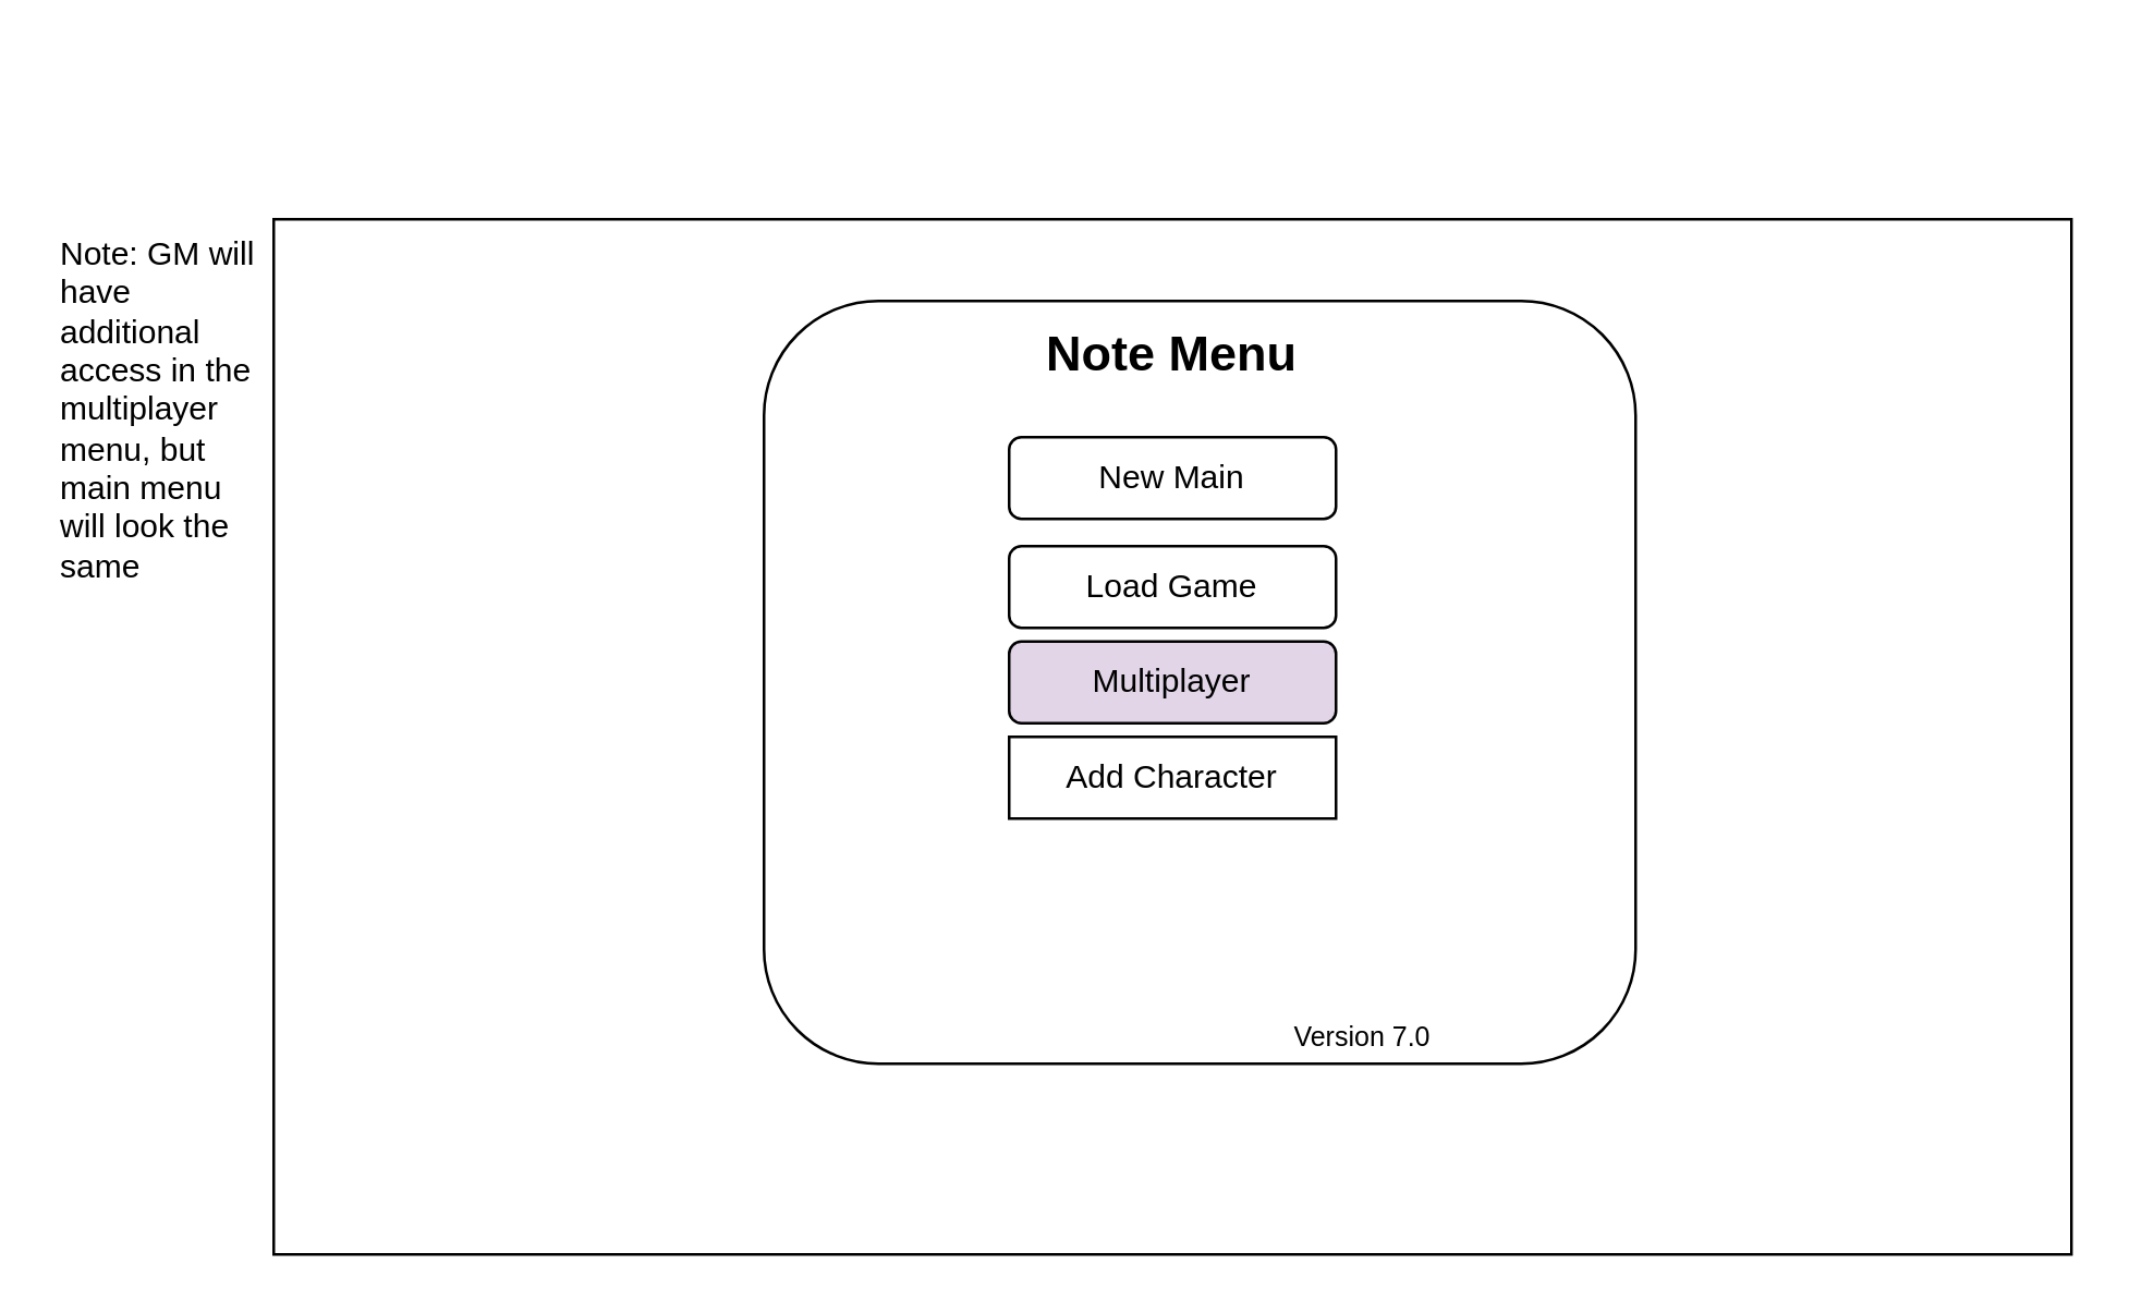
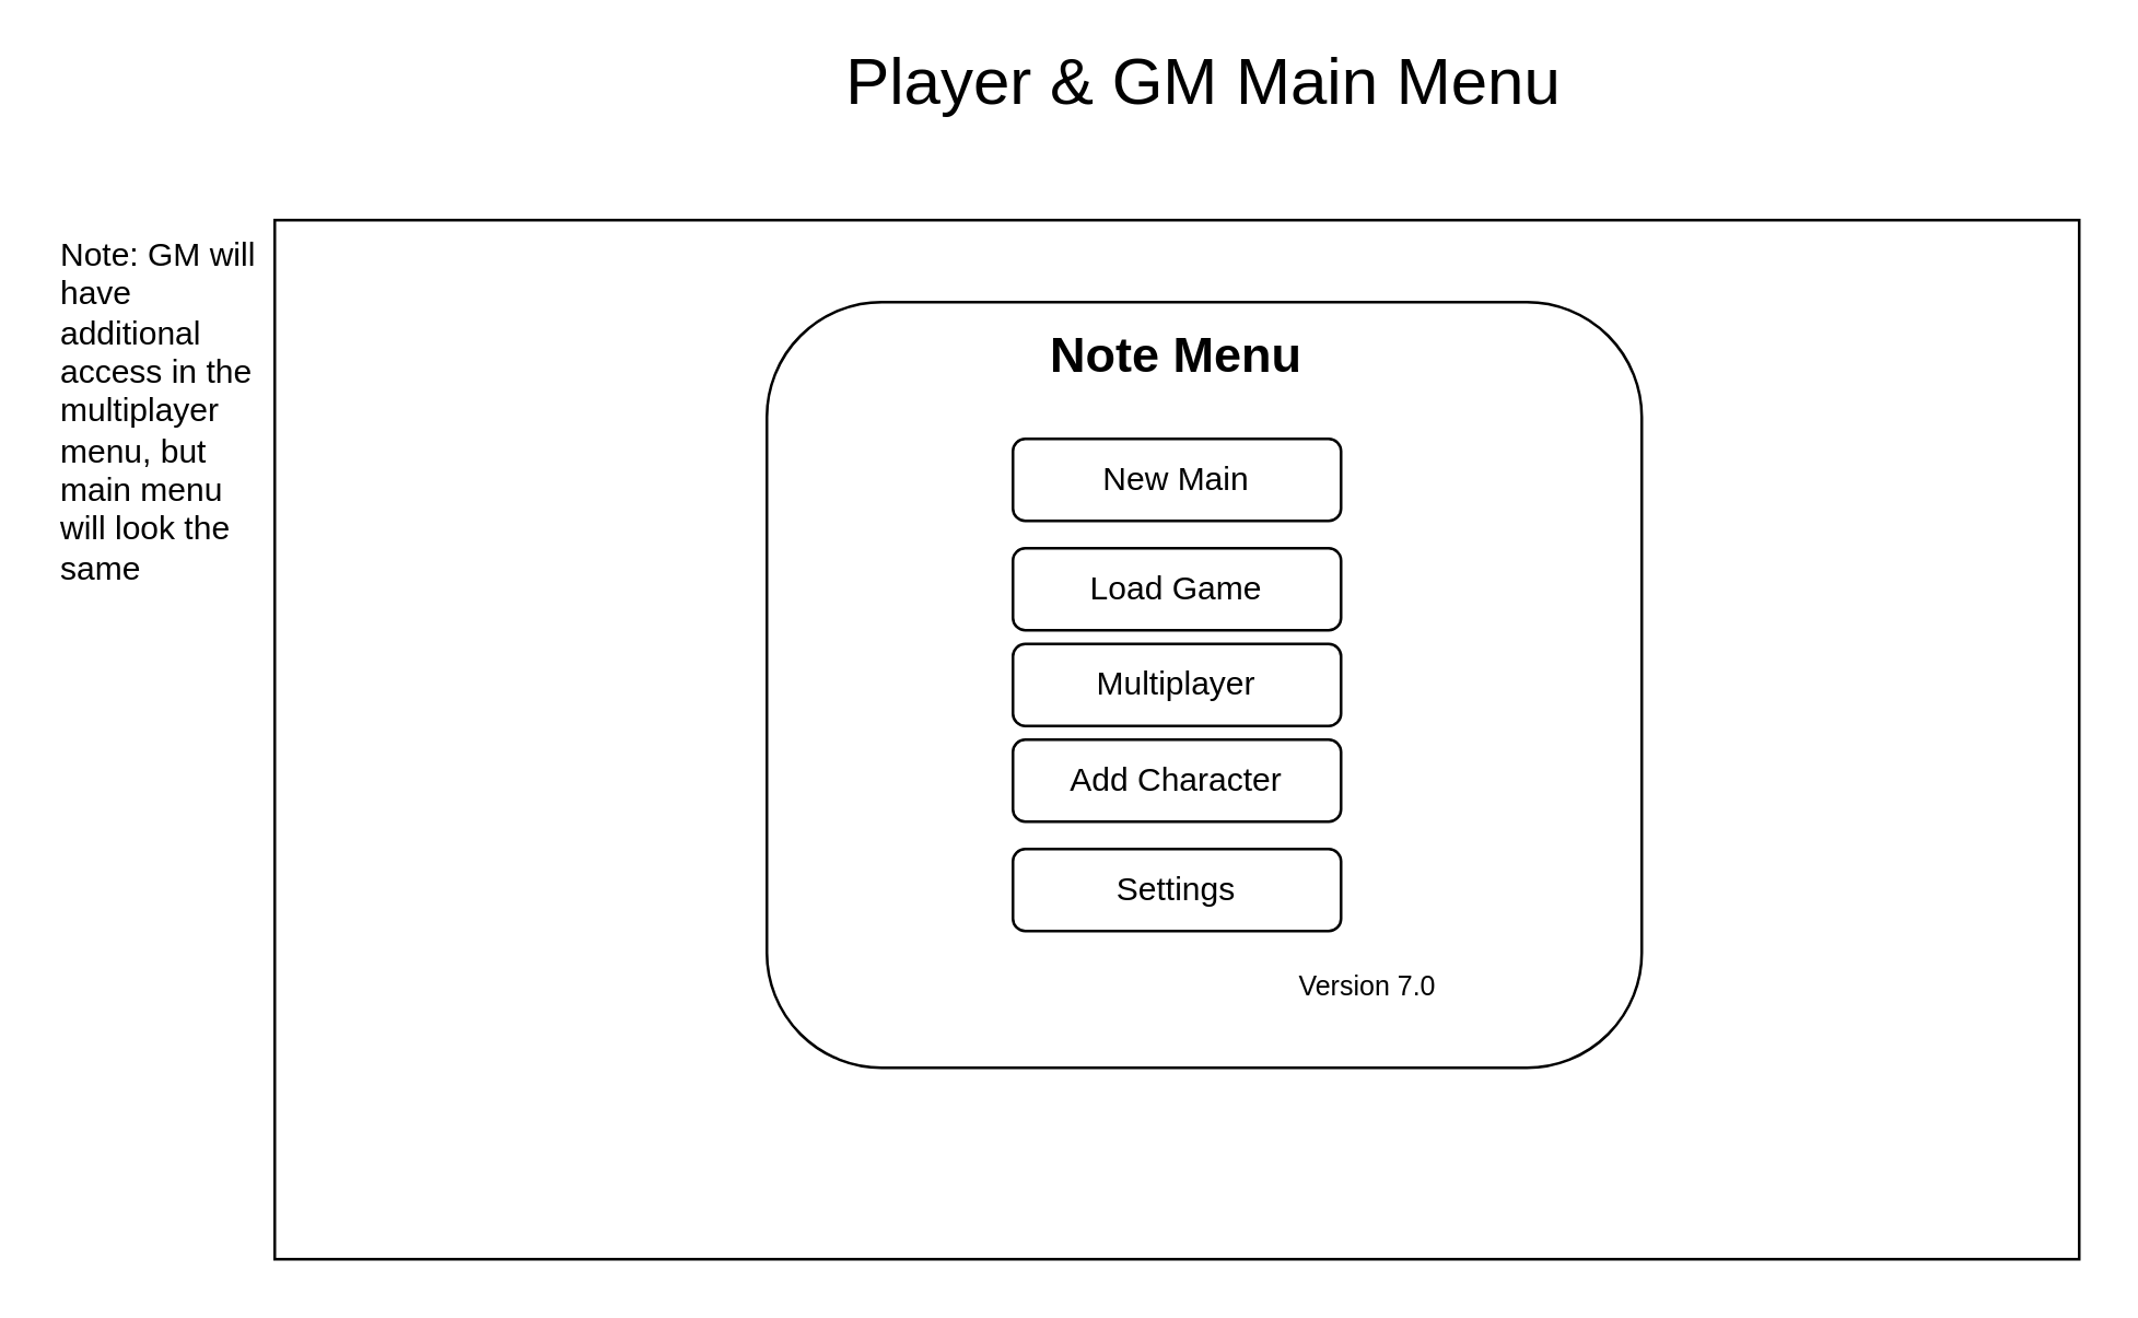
  <mxCell id="0" />
  <mxCell id="1" parent="0" />
+ <mxCell id="2" value="&lt;font style=&quot;font-size: 24px&quot;&gt;Player &amp;amp; GM Main Menu&lt;/font&gt;" style="text;html=1;strokeColor=none;fillColor=none;align=center;verticalAlign=middle;whiteSpace=wrap;rounded=0;" vertex="1" parent="1"><mxGeometry x="260" y="20" width="360" height="20" as="geometry" /></mxCell>
  <mxCell id="3" value="" style="rounded=0;whiteSpace=wrap;html=1;" vertex="1" parent="1"><mxGeometry x="100" y="80" width="660" height="380" as="geometry" /></mxCell>
  <mxCell id="4" value="" style="rounded=1;whiteSpace=wrap;html=1;" vertex="1" parent="1"><mxGeometry x="280" y="110" width="320" height="280" as="geometry" /></mxCell>
  <mxCell id="5" value="New Main" style="rounded=1;whiteSpace=wrap;html=1;" vertex="1" parent="1"><mxGeometry x="370" y="160" width="120" height="30" as="geometry" /></mxCell>
  <mxCell id="6" value="Load Game" style="rounded=1;whiteSpace=wrap;html=1;" vertex="1" parent="1"><mxGeometry x="370" y="200" width="120" height="30" as="geometry" /></mxCell>
- <mxCell id="8" value="Multiplayer" style="rounded=1;whiteSpace=wrap;html=1;fillColor=#e1d5e7;" vertex="1" parent="1"><mxGeometry x="370" y="235" width="120" height="30" as="geometry" /></mxCell>
- <mxCell id="9" value="Add Character" style="whiteSpace=wrap;html=1;rounded=0;" vertex="1" parent="1"><mxGeometry x="370" y="270" width="120" height="30" as="geometry" /></mxCell>
+ <mxCell id="7" value="Settings" style="rounded=1;whiteSpace=wrap;html=1;" vertex="1" parent="1"><mxGeometry x="370" y="310" width="120" height="30" as="geometry" /></mxCell>
+ <mxCell id="8" value="Multiplayer" style="rounded=1;whiteSpace=wrap;html=1;" vertex="1" parent="1"><mxGeometry x="370" y="235" width="120" height="30" as="geometry" /></mxCell>
+ <mxCell id="9" value="Add Character" style="rounded=1;whiteSpace=wrap;html=1;" vertex="1" parent="1"><mxGeometry x="370" y="270" width="120" height="30" as="geometry" /></mxCell>
  <mxCell id="10" value="&lt;font style=&quot;font-size: 14px&quot;&gt;&lt;font style=&quot;font-size: 18px&quot;&gt;&lt;b&gt;Note Menu&lt;/b&gt;&lt;/font&gt;&lt;br&gt;&lt;/font&gt;" style="text;html=1;strokeColor=none;fillColor=none;align=center;verticalAlign=middle;whiteSpace=wrap;rounded=0;fontSize=15;" vertex="1" parent="1"><mxGeometry x="350" y="120" width="160" height="20" as="geometry" /></mxCell>
- <mxCell id="11" value="&lt;font style=&quot;font-size: 10px&quot;&gt;Version 7.0&lt;/font&gt;" style="text;html=1;strokeColor=none;fillColor=none;align=center;verticalAlign=middle;whiteSpace=wrap;rounded=0;" vertex="1" parent="1"><mxGeometry x="460" y="370" width="80" height="20" as="geometry" /></mxCell>
+ <mxCell id="11" value="&lt;font style=&quot;font-size: 10px&quot;&gt;Version 7.0&lt;/font&gt;" style="text;html=1;strokeColor=none;fillColor=none;align=center;verticalAlign=middle;whiteSpace=wrap;rounded=0;" vertex="1" parent="1"><mxGeometry x="460" y="350" width="80" height="20" as="geometry" /></mxCell>
  <mxCell id="12" value="Note: GM will have additional access in the multiplayer menu, but main menu will look the same" style="text;html=1;strokeColor=none;fillColor=none;align=left;verticalAlign=middle;whiteSpace=wrap;rounded=0;" vertex="1" parent="1"><mxGeometry y="80" width="80" height="140" as="geometry" x="20" /></mxCell>
